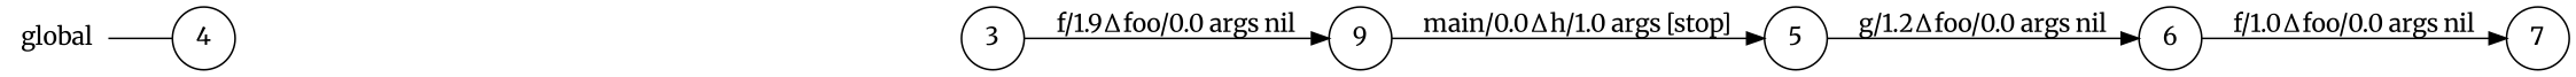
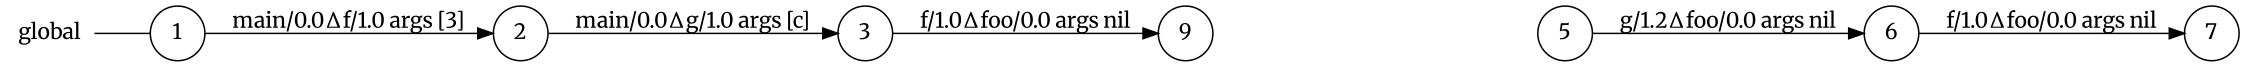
  digraph {
    fontname=Merriweather
    rankdir=LR
    node [fontname=Merriweather shape=circle]
    edge [fontname=Merriweather]
    n1 [label=global shape=plaintext]
-   n2 [label=4]
+   n2 [label=1]
+   n3 [label=2]
    n4 [label=3]
    n5 [label=9]
    n6 [label=5]
    n7 [label=6]
    n8 [label=7]
    n1 -> n2 [arrowhead=none]
-   n4 -> n5 [label="f/1.9Δfoo/0.0 args nil"]
-   n5 -> n6 [label="main/0.0Δh/1.0 args [stop]"]
+   n2 -> n3 [label="main/0.0Δf/1.0 args [3]"]
+   n3 -> n4 [label="main/0.0Δg/1.0 args [c]"]
+   n4 -> n5 [label="f/1.0Δfoo/0.0 args nil"]
    n6 -> n7 [label="g/1.2Δfoo/0.0 args nil"]
    n7 -> n8 [label="f/1.0Δfoo/0.0 args nil"]
  }
